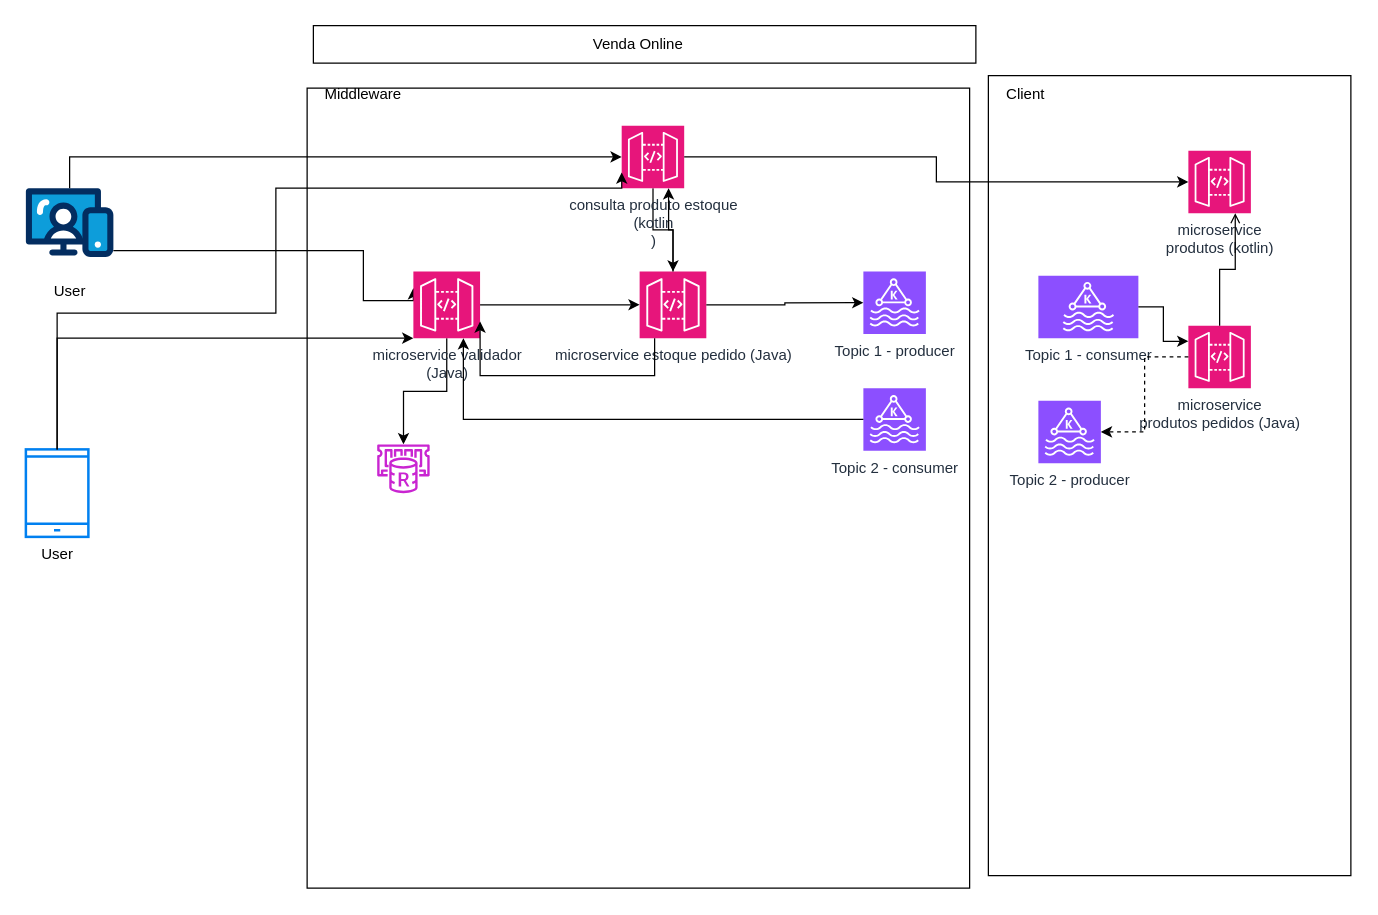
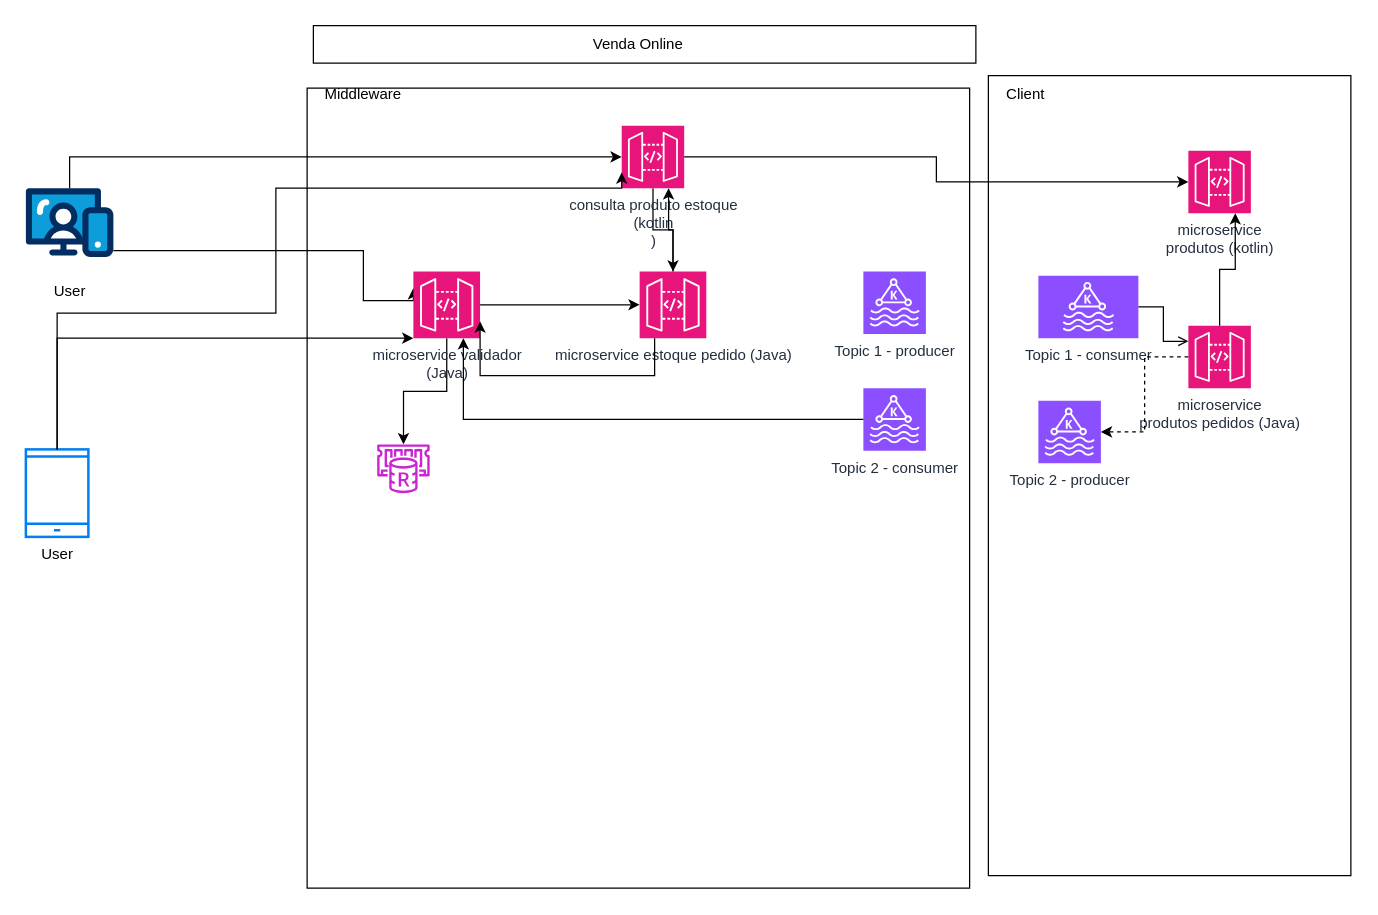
  <mxCell id="0" />
  <mxCell id="1" parent="0" />
  <mxCell id="2" value="" style="rounded=0;whiteSpace=wrap;html=1;" parent="1" vertex="1"><mxGeometry x="790" y="60" width="290" height="640" as="geometry" /></mxCell>
  <mxCell id="3" value="" style="rounded=0;whiteSpace=wrap;html=1;" parent="1" vertex="1"><mxGeometry x="245" y="70" width="530" height="640" as="geometry" /></mxCell>
  <mxCell id="4" value="User" style="verticalLabelPosition=bottom;aspect=fixed;html=1;shape=mxgraph.salesforce.web;" parent="1" vertex="1"><mxGeometry x="20" y="150" width="70" height="55.3" as="geometry" /></mxCell>
  <mxCell id="5" value="User" style="html=1;verticalLabelPosition=bottom;align=center;labelBackgroundColor=#ffffff;verticalAlign=top;strokeWidth=2;strokeColor=#0080F0;shadow=0;dashed=0;shape=mxgraph.ios7.icons.smartphone;" parent="1" vertex="1"><mxGeometry x="20" y="359" width="50" height="70" as="geometry" /></mxCell>
  <mxCell id="6" style="edgeStyle=orthogonalEdgeStyle;rounded=0;orthogonalLoop=1;jettySize=auto;html=1;entryX=0;entryY=0.25;entryDx=0;entryDy=0;entryPerimeter=0;" parent="1" source="4" target="10" edge="1"><mxGeometry relative="1" as="geometry"><mxPoint x="270" y="240" as="targetPoint" /><Array as="points"><mxPoint x="290" y="200" /><mxPoint x="290" y="240" /><mxPoint x="330" y="240" /></Array></mxGeometry></mxCell>
  <mxCell id="7" style="edgeStyle=orthogonalEdgeStyle;rounded=0;orthogonalLoop=1;jettySize=auto;html=1;" parent="1" source="5" edge="1"><mxGeometry relative="1" as="geometry"><mxPoint x="330" y="270" as="targetPoint" /><Array as="points"><mxPoint x="45" y="270" /></Array></mxGeometry></mxCell>
  <mxCell id="8" value="Middleware" style="text;html=1;strokeColor=none;fillColor=none;align=center;verticalAlign=middle;whiteSpace=wrap;rounded=0;" parent="1" vertex="1"><mxGeometry x="260" y="60" width="60" height="30" as="geometry" /></mxCell>
  <mxCell id="9" style="edgeStyle=orthogonalEdgeStyle;rounded=0;orthogonalLoop=1;jettySize=auto;html=1;" parent="1" source="10" target="16" edge="1"><mxGeometry relative="1" as="geometry" /></mxCell>
  <mxCell id="10" value="microservice validador&lt;br&gt;(Java)" style="sketch=0;points=[[0,0,0],[0.25,0,0],[0.5,0,0],[0.75,0,0],[1,0,0],[0,1,0],[0.25,1,0],[0.5,1,0],[0.75,1,0],[1,1,0],[0,0.25,0],[0,0.5,0],[0,0.75,0],[1,0.25,0],[1,0.5,0],[1,0.75,0]];outlineConnect=0;fontColor=#232F3E;fillColor=#E7157B;strokeColor=#ffffff;dashed=0;verticalLabelPosition=bottom;verticalAlign=top;align=center;html=1;fontSize=12;fontStyle=0;aspect=fixed;shape=mxgraph.aws4.resourceIcon;resIcon=mxgraph.aws4.api_gateway;" parent="1" vertex="1"><mxGeometry x="330" y="216.65" width="53.35" height="53.35" as="geometry" /></mxCell>
  <mxCell id="11" value="microservice estoque pedido (Java)" style="sketch=0;points=[[0,0,0],[0.25,0,0],[0.5,0,0],[0.75,0,0],[1,0,0],[0,1,0],[0.25,1,0],[0.5,1,0],[0.75,1,0],[1,1,0],[0,0.25,0],[0,0.5,0],[0,0.75,0],[1,0.25,0],[1,0.5,0],[1,0.75,0]];outlineConnect=0;fontColor=#232F3E;fillColor=#E7157B;strokeColor=#ffffff;dashed=0;verticalLabelPosition=bottom;verticalAlign=top;align=center;html=1;fontSize=12;fontStyle=0;aspect=fixed;shape=mxgraph.aws4.resourceIcon;resIcon=mxgraph.aws4.api_gateway;" parent="1" vertex="1"><mxGeometry x="511" y="216.65" width="53.35" height="53.35" as="geometry" /></mxCell>
  <mxCell id="12" value="Topic 1 - producer" style="sketch=0;points=[[0,0,0],[0.25,0,0],[0.5,0,0],[0.75,0,0],[1,0,0],[0,1,0],[0.25,1,0],[0.5,1,0],[0.75,1,0],[1,1,0],[0,0.25,0],[0,0.5,0],[0,0.75,0],[1,0.25,0],[1,0.5,0],[1,0.75,0]];outlineConnect=0;fontColor=#232F3E;fillColor=#8C4FFF;strokeColor=#ffffff;dashed=0;verticalLabelPosition=bottom;verticalAlign=top;align=center;html=1;fontSize=12;fontStyle=0;aspect=fixed;shape=mxgraph.aws4.resourceIcon;resIcon=mxgraph.aws4.managed_streaming_for_kafka;" parent="1" vertex="1"><mxGeometry x="690" y="216.65" width="50" height="50" as="geometry" /></mxCell>
  <mxCell id="13" value="Topic 2 - consumer" style="sketch=0;points=[[0,0,0],[0.25,0,0],[0.5,0,0],[0.75,0,0],[1,0,0],[0,1,0],[0.25,1,0],[0.5,1,0],[0.75,1,0],[1,1,0],[0,0.25,0],[0,0.5,0],[0,0.75,0],[1,0.25,0],[1,0.5,0],[1,0.75,0]];outlineConnect=0;fontColor=#232F3E;fillColor=#8C4FFF;strokeColor=#ffffff;dashed=0;verticalLabelPosition=bottom;verticalAlign=top;align=center;html=1;fontSize=12;fontStyle=0;aspect=fixed;shape=mxgraph.aws4.resourceIcon;resIcon=mxgraph.aws4.managed_streaming_for_kafka;" parent="1" vertex="1"><mxGeometry x="690" y="310" width="50" height="50" as="geometry" /></mxCell>
  <mxCell id="14" style="edgeStyle=orthogonalEdgeStyle;rounded=0;orthogonalLoop=1;jettySize=auto;html=1;entryX=0;entryY=0.5;entryDx=0;entryDy=0;entryPerimeter=0;" parent="1" source="10" target="11" edge="1"><mxGeometry relative="1" as="geometry" /></mxCell>
- <mxCell id="15" style="edgeStyle=orthogonalEdgeStyle;rounded=0;orthogonalLoop=1;jettySize=auto;html=1;entryX=0;entryY=0.5;entryDx=0;entryDy=0;entryPerimeter=0;" parent="1" source="11" target="12" edge="1"><mxGeometry relative="1" as="geometry" /></mxCell>
  <mxCell id="16" value="" style="sketch=0;outlineConnect=0;fontColor=#232F3E;gradientColor=none;fillColor=#C925D1;strokeColor=none;dashed=0;verticalLabelPosition=bottom;verticalAlign=top;align=center;html=1;fontSize=12;fontStyle=0;aspect=fixed;pointerEvents=1;shape=mxgraph.aws4.elasticache_for_redis;" parent="1" vertex="1"><mxGeometry x="300" y="355" width="44.09" height="39" as="geometry" /></mxCell>
  <mxCell id="17" style="edgeStyle=orthogonalEdgeStyle;rounded=0;orthogonalLoop=1;jettySize=auto;html=1;" parent="1" source="13" target="10" edge="1"><mxGeometry relative="1" as="geometry"><Array as="points"><mxPoint x="370" y="335" /></Array></mxGeometry></mxCell>
  <mxCell id="18" value="microservice&lt;br&gt;produtos pedidos (Java)" style="sketch=0;points=[[0,0,0],[0.25,0,0],[0.5,0,0],[0.75,0,0],[1,0,0],[0,1,0],[0.25,1,0],[0.5,1,0],[0.75,1,0],[1,1,0],[0,0.25,0],[0,0.5,0],[0,0.75,0],[1,0.25,0],[1,0.5,0],[1,0.75,0]];outlineConnect=0;fontColor=#232F3E;fillColor=#E7157B;strokeColor=#ffffff;dashed=0;verticalLabelPosition=bottom;verticalAlign=top;align=center;html=1;fontSize=12;fontStyle=0;aspect=fixed;shape=mxgraph.aws4.resourceIcon;resIcon=mxgraph.aws4.api_gateway;" parent="1" vertex="1"><mxGeometry x="950" y="260" width="50" height="50" as="geometry" /></mxCell>
  <mxCell id="19" value="Topic 1 - consumer" style="sketch=0;points=[[0,0,0],[0.25,0,0],[0.5,0,0],[0.75,0,0],[1,0,0],[0,1,0],[0.25,1,0],[0.5,1,0],[0.75,1,0],[1,1,0],[0,0.25,0],[0,0.5,0],[0,0.75,0],[1,0.25,0],[1,0.5,0],[1,0.75,0]];outlineConnect=0;fontColor=#232F3E;fillColor=#8C4FFF;strokeColor=#ffffff;dashed=0;verticalLabelPosition=bottom;verticalAlign=top;align=center;html=1;fontSize=12;fontStyle=0;aspect=fixed;shape=mxgraph.aws4.resourceIcon;resIcon=mxgraph.aws4.managed_streaming_for_kafka;" parent="1" vertex="1"><mxGeometry x="830" y="220" width="80" height="50" as="geometry" /></mxCell>
  <mxCell id="20" value="Topic 2 - producer&lt;br&gt;" style="sketch=0;points=[[0,0,0],[0.25,0,0],[0.5,0,0],[0.75,0,0],[1,0,0],[0,1,0],[0.25,1,0],[0.5,1,0],[0.75,1,0],[1,1,0],[0,0.25,0],[0,0.5,0],[0,0.75,0],[1,0.25,0],[1,0.5,0],[1,0.75,0]];outlineConnect=0;fontColor=#232F3E;fillColor=#8C4FFF;strokeColor=#ffffff;dashed=0;verticalLabelPosition=bottom;verticalAlign=top;align=center;html=1;fontSize=12;fontStyle=0;aspect=fixed;shape=mxgraph.aws4.resourceIcon;resIcon=mxgraph.aws4.managed_streaming_for_kafka;" parent="1" vertex="1"><mxGeometry x="830" y="320" width="50" height="50" as="geometry" /></mxCell>
  <mxCell id="21" style="edgeStyle=orthogonalEdgeStyle;rounded=0;orthogonalLoop=1;jettySize=auto;html=1;entryX=1;entryY=0.5;entryDx=0;entryDy=0;entryPerimeter=0;dashed=1;" parent="1" source="18" target="20" edge="1"><mxGeometry relative="1" as="geometry" /></mxCell>
- <mxCell id="22" style="edgeStyle=orthogonalEdgeStyle;rounded=0;orthogonalLoop=1;jettySize=auto;html=1;entryX=0;entryY=0.25;entryDx=0;entryDy=0;entryPerimeter=0;" parent="1" source="19" target="18" edge="1"><mxGeometry relative="1" as="geometry" /></mxCell>
+ <mxCell id="22" style="edgeStyle=orthogonalEdgeStyle;rounded=0;orthogonalLoop=1;jettySize=auto;html=1;entryX=0;entryY=0.25;entryDx=0;entryDy=0;entryPerimeter=0;endArrow=open;" parent="1" source="19" target="18" edge="1"><mxGeometry relative="1" as="geometry" /></mxCell>
  <mxCell id="23" value="Client" style="text;html=1;strokeColor=none;fillColor=none;align=center;verticalAlign=middle;whiteSpace=wrap;rounded=0;" parent="1" vertex="1"><mxGeometry x="790" y="60" width="60" height="30" as="geometry" /></mxCell>
  <mxCell id="24" value="" style="rounded=0;whiteSpace=wrap;html=1;" parent="1" vertex="1"><mxGeometry x="250" y="20" width="530" height="30" as="geometry" /></mxCell>
  <mxCell id="25" value="Venda Online" style="text;html=1;strokeColor=none;fillColor=none;align=center;verticalAlign=middle;whiteSpace=wrap;rounded=0;" parent="1" vertex="1"><mxGeometry x="460" y="20" width="100" height="30" as="geometry" /></mxCell>
  <mxCell id="26" value="microservice&lt;br&gt;produtos (kotlin)" style="sketch=0;points=[[0,0,0],[0.25,0,0],[0.5,0,0],[0.75,0,0],[1,0,0],[0,1,0],[0.25,1,0],[0.5,1,0],[0.75,1,0],[1,1,0],[0,0.25,0],[0,0.5,0],[0,0.75,0],[1,0.25,0],[1,0.5,0],[1,0.75,0]];outlineConnect=0;fontColor=#232F3E;fillColor=#E7157B;strokeColor=#ffffff;dashed=0;verticalLabelPosition=bottom;verticalAlign=top;align=center;html=1;fontSize=12;fontStyle=0;aspect=fixed;shape=mxgraph.aws4.resourceIcon;resIcon=mxgraph.aws4.api_gateway;" parent="1" vertex="1"><mxGeometry x="950" y="120" width="50" height="50" as="geometry" /></mxCell>
  <mxCell id="27" value="" style="edgeStyle=orthogonalEdgeStyle;rounded=0;orthogonalLoop=1;jettySize=auto;html=1;" parent="1" source="28" target="11" edge="1"><mxGeometry relative="1" as="geometry" /></mxCell>
  <mxCell id="28" value="consulta produto estoque&lt;br&gt;(kotlin&lt;br&gt;)" style="sketch=0;points=[[0,0,0],[0.25,0,0],[0.5,0,0],[0.75,0,0],[1,0,0],[0,1,0],[0.25,1,0],[0.5,1,0],[0.75,1,0],[1,1,0],[0,0.25,0],[0,0.5,0],[0,0.75,0],[1,0.25,0],[1,0.5,0],[1,0.75,0]];outlineConnect=0;fontColor=#232F3E;fillColor=#E7157B;strokeColor=#ffffff;dashed=0;verticalLabelPosition=bottom;verticalAlign=top;align=center;html=1;fontSize=12;fontStyle=0;aspect=fixed;shape=mxgraph.aws4.resourceIcon;resIcon=mxgraph.aws4.api_gateway;" parent="1" vertex="1"><mxGeometry x="496.65" y="100" width="50" height="50" as="geometry" /></mxCell>
  <mxCell id="29" style="edgeStyle=orthogonalEdgeStyle;rounded=0;orthogonalLoop=1;jettySize=auto;html=1;entryX=0;entryY=0.5;entryDx=0;entryDy=0;entryPerimeter=0;" parent="1" source="28" target="26" edge="1"><mxGeometry relative="1" as="geometry" /></mxCell>
  <mxCell id="30" style="edgeStyle=orthogonalEdgeStyle;rounded=0;orthogonalLoop=1;jettySize=auto;html=1;entryX=0;entryY=0.5;entryDx=0;entryDy=0;entryPerimeter=0;" parent="1" source="4" target="28" edge="1"><mxGeometry relative="1" as="geometry"><Array as="points"><mxPoint x="55" y="125" /></Array></mxGeometry></mxCell>
  <mxCell id="31" style="edgeStyle=orthogonalEdgeStyle;rounded=0;orthogonalLoop=1;jettySize=auto;html=1;entryX=0;entryY=0.75;entryDx=0;entryDy=0;entryPerimeter=0;" parent="1" source="5" target="28" edge="1"><mxGeometry relative="1" as="geometry"><Array as="points"><mxPoint x="45" y="250" /><mxPoint x="220" y="250" /><mxPoint x="220" y="150" /><mxPoint x="497" y="150" /></Array></mxGeometry></mxCell>
  <mxCell id="32" style="edgeStyle=orthogonalEdgeStyle;rounded=0;orthogonalLoop=1;jettySize=auto;html=1;entryX=0.75;entryY=1;entryDx=0;entryDy=0;entryPerimeter=0;" parent="1" source="11" target="28" edge="1"><mxGeometry relative="1" as="geometry" /></mxCell>
- <mxCell id="33" style="edgeStyle=orthogonalEdgeStyle;rounded=0;orthogonalLoop=1;jettySize=auto;html=1;entryX=0.75;entryY=1;entryDx=0;entryDy=0;entryPerimeter=0;endArrow=open;" parent="1" source="18" target="26" edge="1"><mxGeometry relative="1" as="geometry" /></mxCell>
+ <mxCell id="33" style="edgeStyle=orthogonalEdgeStyle;rounded=0;orthogonalLoop=1;jettySize=auto;html=1;entryX=0.75;entryY=1;entryDx=0;entryDy=0;entryPerimeter=0;" parent="1" source="18" target="26" edge="1"><mxGeometry relative="1" as="geometry" /></mxCell>
  <mxCell id="34" style="edgeStyle=orthogonalEdgeStyle;rounded=0;orthogonalLoop=1;jettySize=auto;html=1;entryX=1;entryY=0.75;entryDx=0;entryDy=0;entryPerimeter=0;" parent="1" source="11" target="10" edge="1"><mxGeometry relative="1" as="geometry"><Array as="points"><mxPoint x="523" y="300" /><mxPoint x="383" y="300" /></Array></mxGeometry></mxCell>
